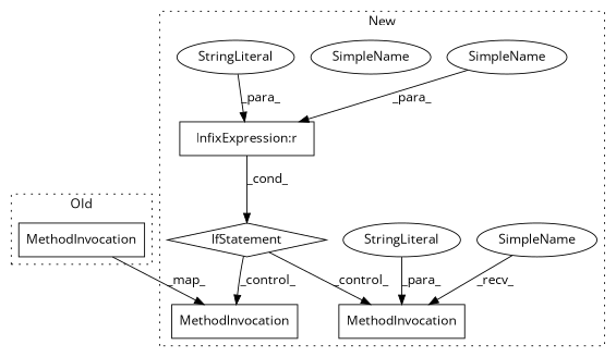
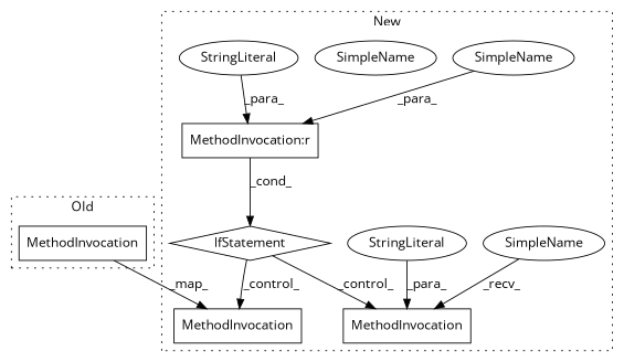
  digraph {
    fontname="Open Sans"
    node [a=32 l="10,1" s=1858 shape=ellipse fontname="Open Sans"]
    edge [fontname="Open Sans"]
    n1 [a=25 l="4,26" label=IfStatement s="1854,1873" shape=diamond]
    n2 [label=MethodInvocation s="2059,2140" shape=box]
    n3 [label=MethodInvocation s="1905,2001" shape=box]
    n4 [a=42 l=7 label=SimpleName]
    n5 [a=42 l=5 label=SimpleName s=1899]
    n6 [a=42 l=7 label=SimpleName]
    n7 [a=45 l=86 label=StringLiteral s=1915]
    n8 [a=45 l=4 label=StringLiteral s=1869]
-   n9 [a=27 l=4 label="InfixExpression:r" s=1865 shape=box]
+   n9 [a=27 l=4 label="MethodInvocation:r" s=1865 shape=box]
    n10 [label=MethodInvocation s="2514,2595" shape=box]
    subgraph cluster_1 {
      label=New
      style=dotted
      n1
      n2
      n3
      n4
      n5
      n6
      n7
      n8
      n9
    }
    subgraph cluster_2 {
      label=Old
      style=dotted
      n10
    }
    n1 -> n2 [label=_control_]
    n1 -> n3 [label=_control_]
    n4 -> n9 [label=_para_]
    n5 -> n3 [label=_recv_]
    n7 -> n3 [label=_para_]
    n8 -> n9 [label=_para_]
    n9 -> n1 [label=_cond_]
    n10 -> n2 [label=_map_]
  }
